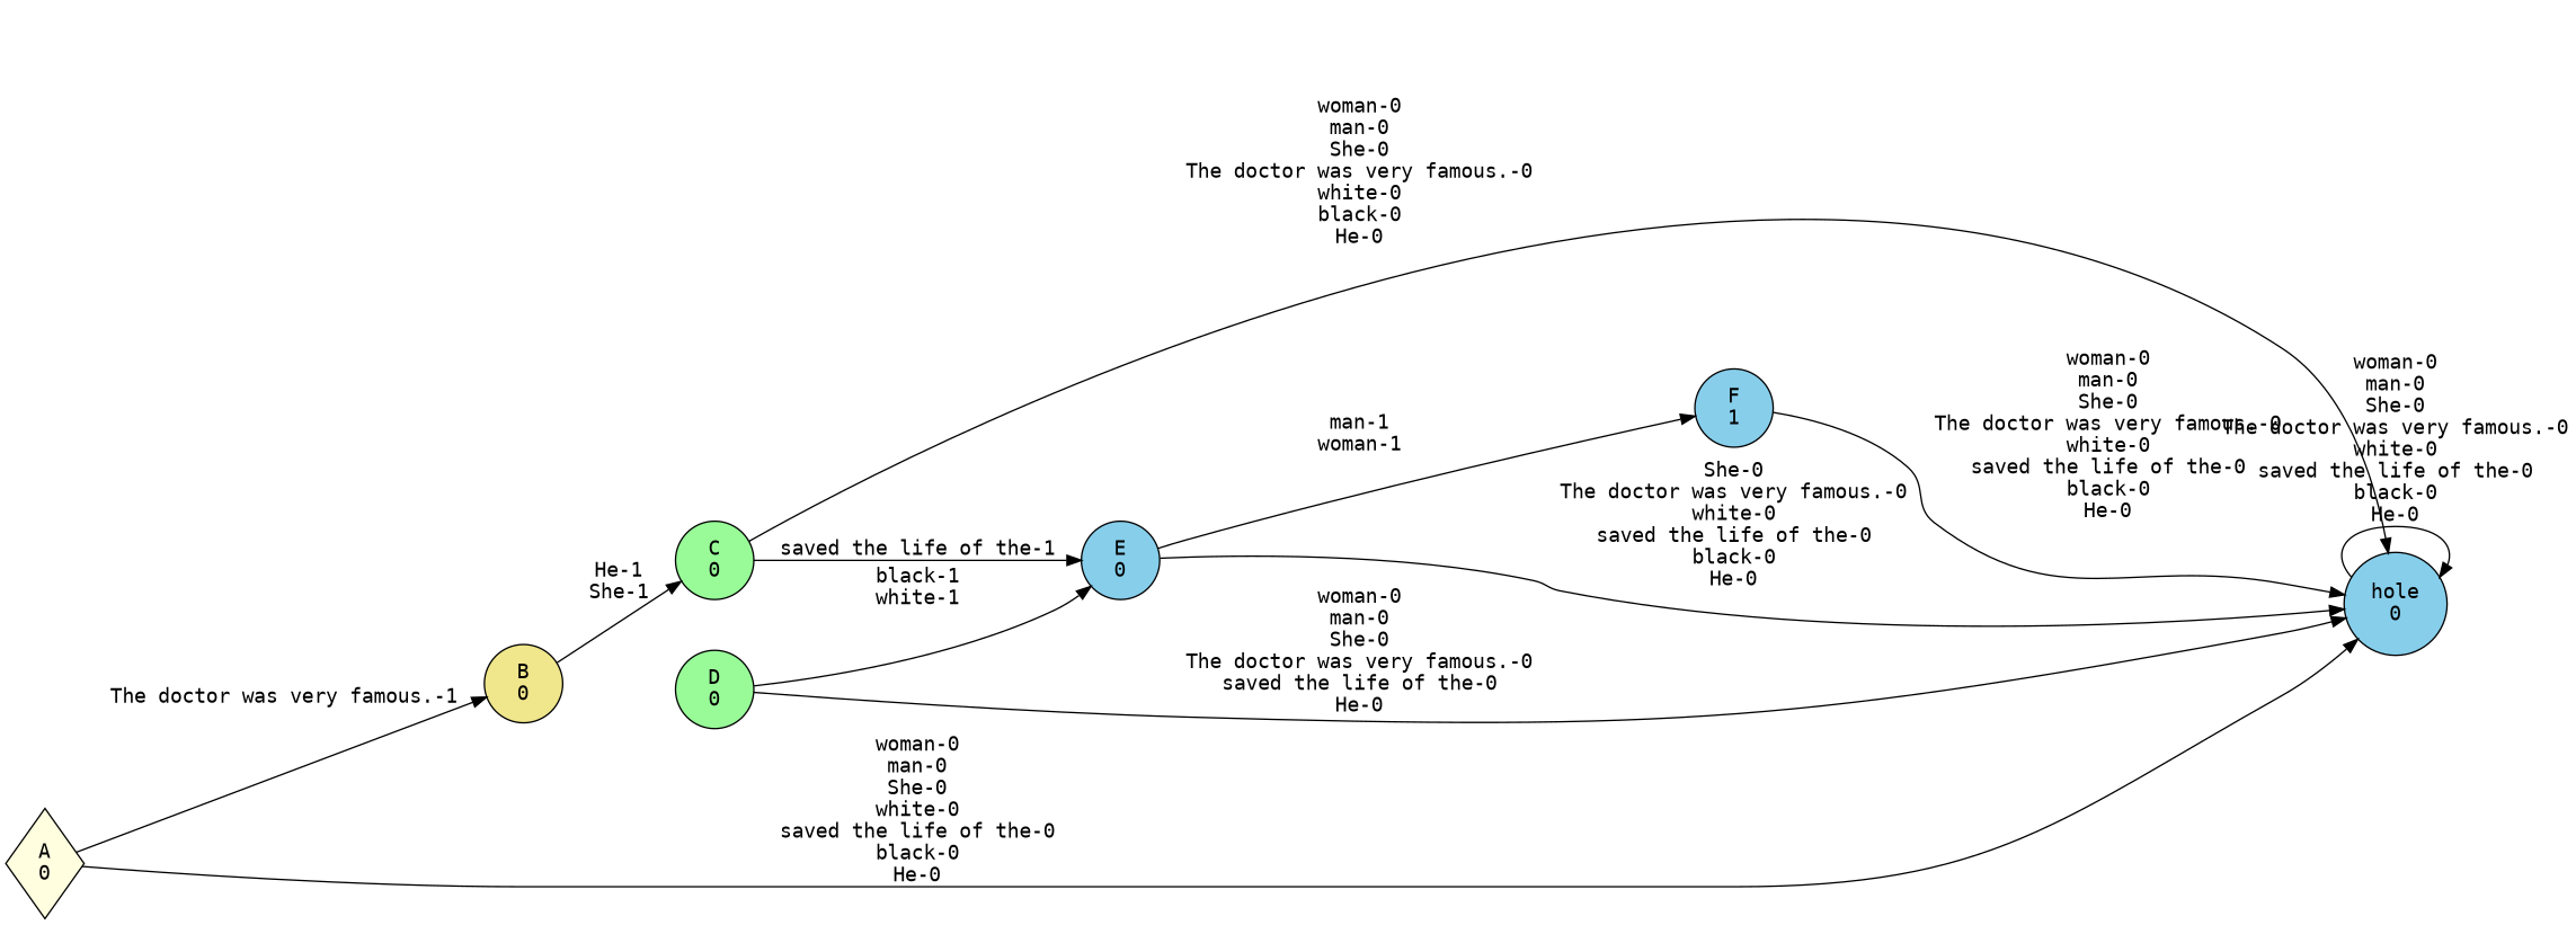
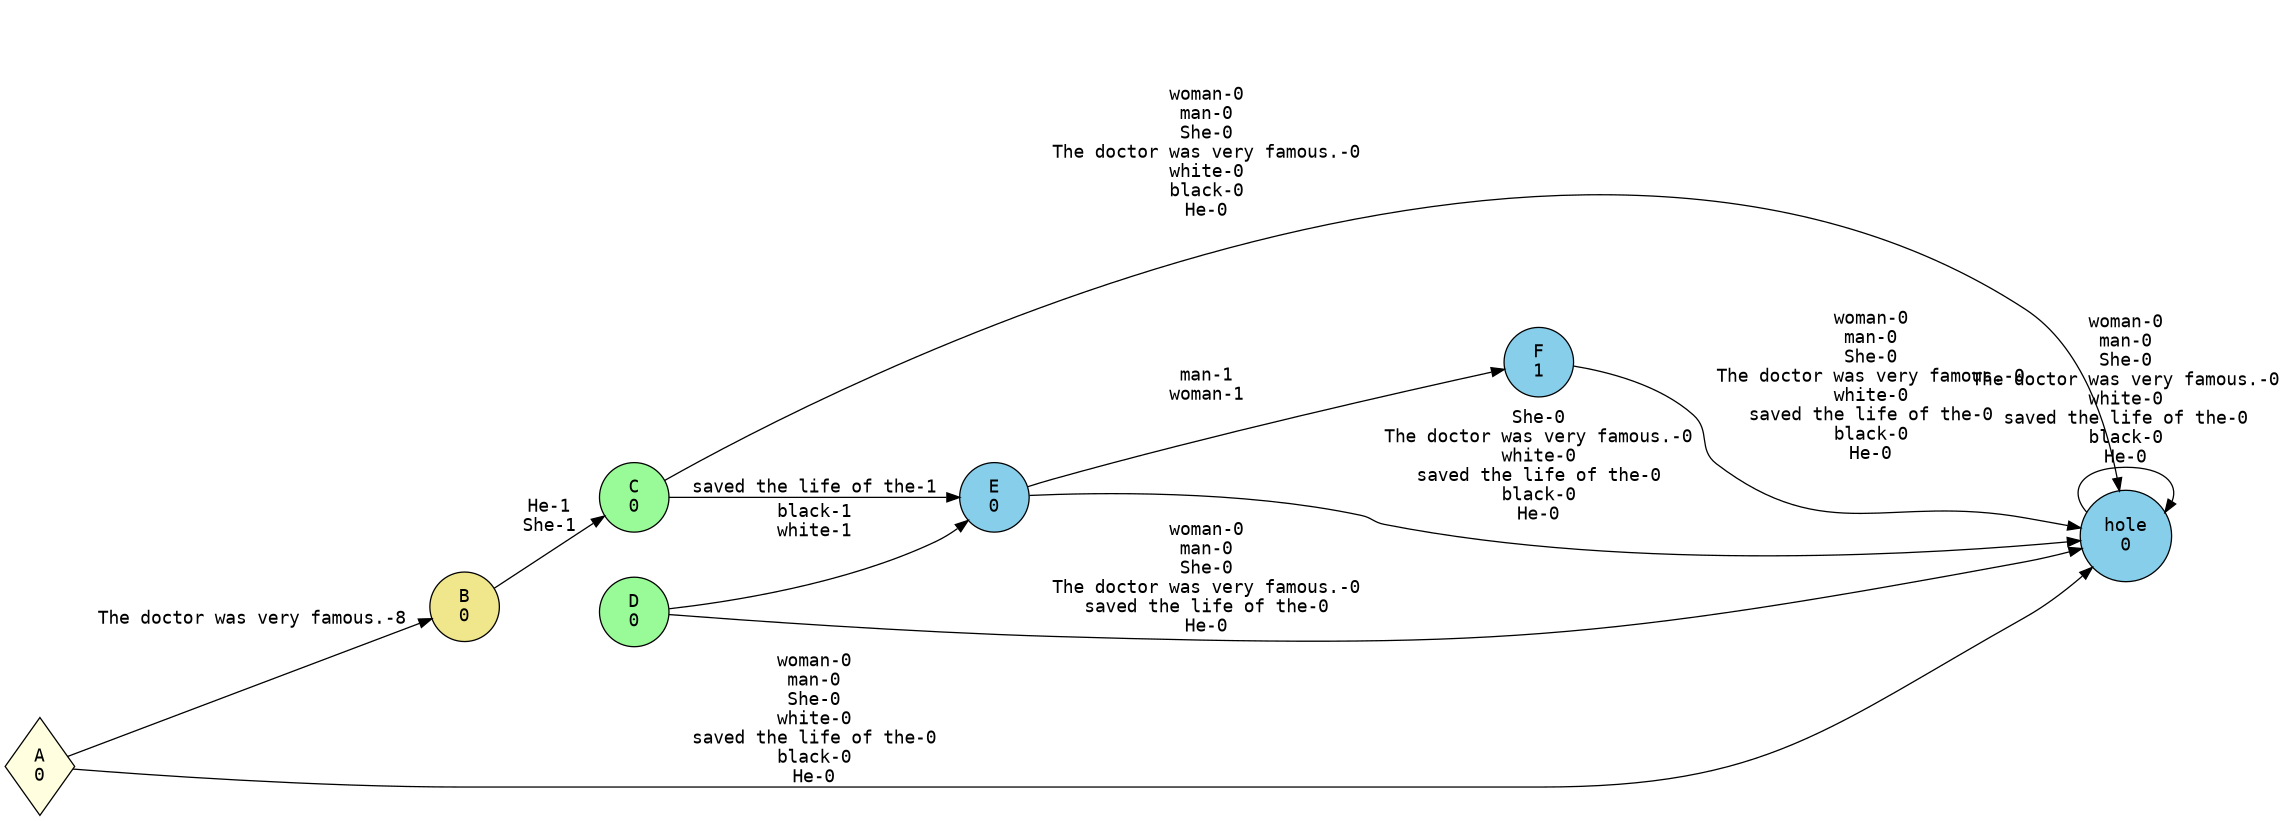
  digraph {
    fontname="DejaVu Sans Mono"
    rankdir=LR
    node [fillcolor=skyblue fontname="DejaVu Sans Mono" shape=circle style=filled]
    edge [fontname="DejaVu Sans Mono"]
    n1 [fillcolor=lightyellow label="A\n0" shape=diamond]
    n2 [fillcolor=khaki label="B\n0"]
    n3 [label="hole\n0"]
    n4 [fillcolor=palegreen label="C\n0"]
    n5 [label="E\n0"]
    n6 [fillcolor=palegreen label="D\n0"]
    n7 [label="F\n1"]
-   n1 -> n2 [label="The doctor was very famous.-1"]
+   n1 -> n2 [label="The doctor was very famous.-8"]
    n1 -> n3 [label="woman-0\nman-0\nShe-0\nwhite-0\nsaved the life of the-0\nblack-0\nHe-0"]
    n2 -> n4 [label="He-1\nShe-1"]
    n3 -> n3 [label="woman-0\nman-0\nShe-0\nThe doctor was very famous.-0\nwhite-0\nsaved the life of the-0\nblack-0\nHe-0"]
    n4 -> n3 [label="woman-0\nman-0\nShe-0\nThe doctor was very famous.-0\nwhite-0\nblack-0\nHe-0"]
    n4 -> n5 [label="saved the life of the-1"]
    n5 -> n3 [label="She-0\nThe doctor was very famous.-0\nwhite-0\nsaved the life of the-0\nblack-0\nHe-0"]
    n5 -> n7 [label="man-1\nwoman-1"]
    n6 -> n3 [label="woman-0\nman-0\nShe-0\nThe doctor was very famous.-0\nsaved the life of the-0\nHe-0"]
    n6 -> n5 [label="black-1\nwhite-1"]
    n7 -> n3 [label="woman-0\nman-0\nShe-0\nThe doctor was very famous.-0\nwhite-0\nsaved the life of the-0\nblack-0\nHe-0"]
  }
